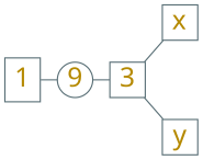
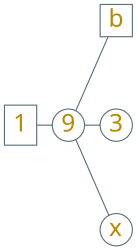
  digraph {
    nodesep=0.9
    rankdir=LR
    ranksep=0.2
    node [color="#586e75" fixedsize=true fontcolor="#b58900" fontname=LXGWWenKai fontsize=22 shape=box]
    edge [arrowhead=none color="#586e75" fontcolor="#268bd2" fontname=LXGWWenKai fontsize=16]
    1 [width=0.4]
    n2 [label=9 shape=circle width=0.4]
-   3 [height=0.4 width=0.4]
-   n5 [height=0.4 label=x width=0.4]
-   n6 [height=0.4 label=y width=0.4]
+   b [height=0.4 width=0.4]
+   3 [height=0.4 shape=circle width=0.4]
+   n5 [height=0.4 label=x shape=circle width=0.4]
    1 -> n2
+   n2 -> b
    n2 -> 3
-   3 -> n5
-   3 -> n6
+   n2 -> n5
  }
